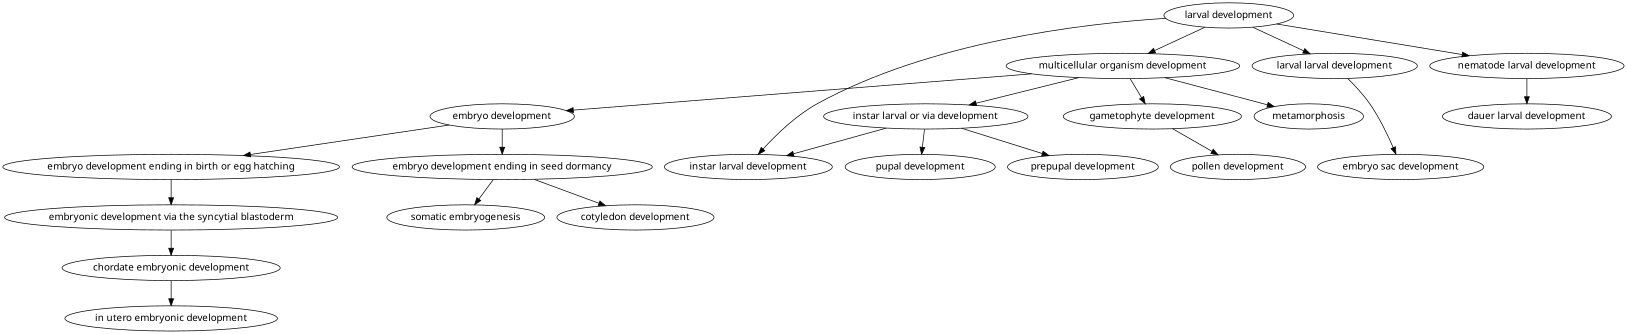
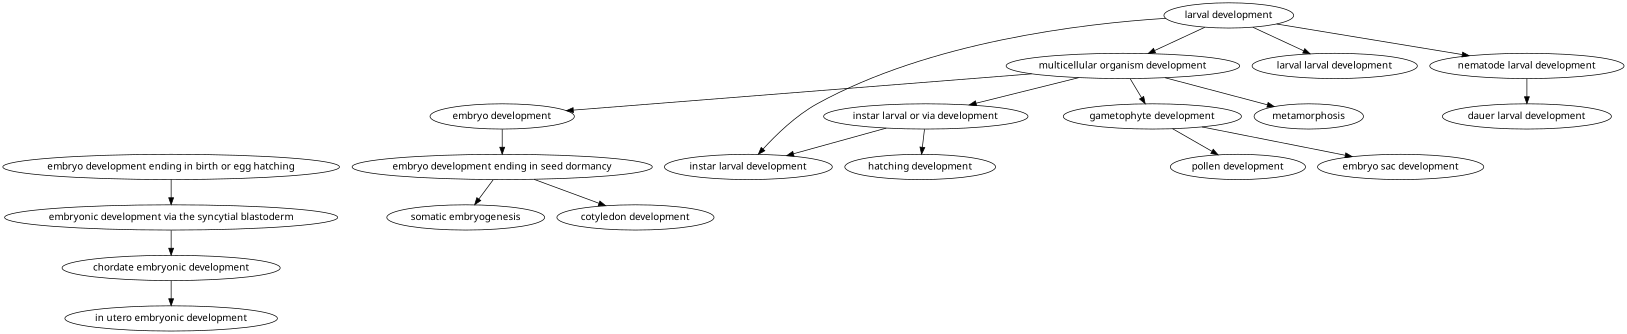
  digraph {
    fontname="Noto Sans"
    node [fontname="Noto Sans"]
    edge [fontname="Noto Sans"]
    n1 [label="multicellular organism development"]
    n2 [label="embryo development"]
    n3 [label="gametophyte development"]
    n4 [label=metamorphosis]
    n5 [label="instar larval or via development"]
    n6 [label="embryo development ending in birth or egg hatching"]
    n7 [label="embryo development ending in seed dormancy"]
    n8 [label="embryo sac development"]
    n9 [label="pollen development"]
    n10 [label="larval development"]
    n11 [label="instar larval development"]
    n12 [label="larval larval development"]
    n13 [label="nematode larval development"]
-   n14 [label="pupal development"]
-   n15 [label="prepupal development"]
+   n14 [label="hatching development"]
    n16 [label="embryonic development via the syncytial blastoderm"]
    n17 [label="cotyledon development"]
    n18 [label="somatic embryogenesis"]
    n19 [label="chordate embryonic development"]
    n20 [label="in utero embryonic development"]
    n21 [label="dauer larval development"]
    n1 -> n2
    n1 -> n3
    n1 -> n4
    n1 -> n5
-   n2 -> n6
    n2 -> n7
-   n12 -> n8
+   n3 -> n8
    n3 -> n9
    n5 -> n11
    n5 -> n14
-   n5 -> n15
    n6 -> n16
    n7 -> n17
    n7 -> n18
    n10 -> n1
    n10 -> n11
    n10 -> n12
    n10 -> n13
    n13 -> n21
    n16 -> n19
    n19 -> n20
  }
